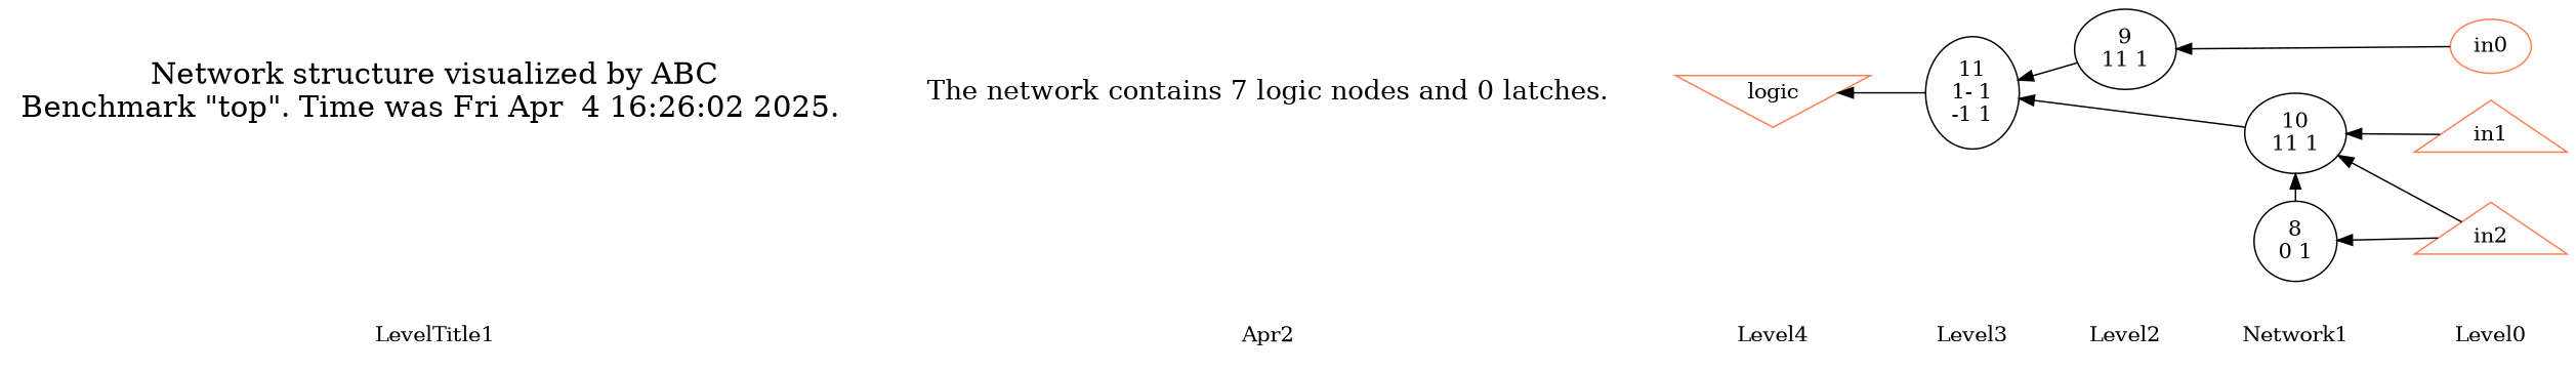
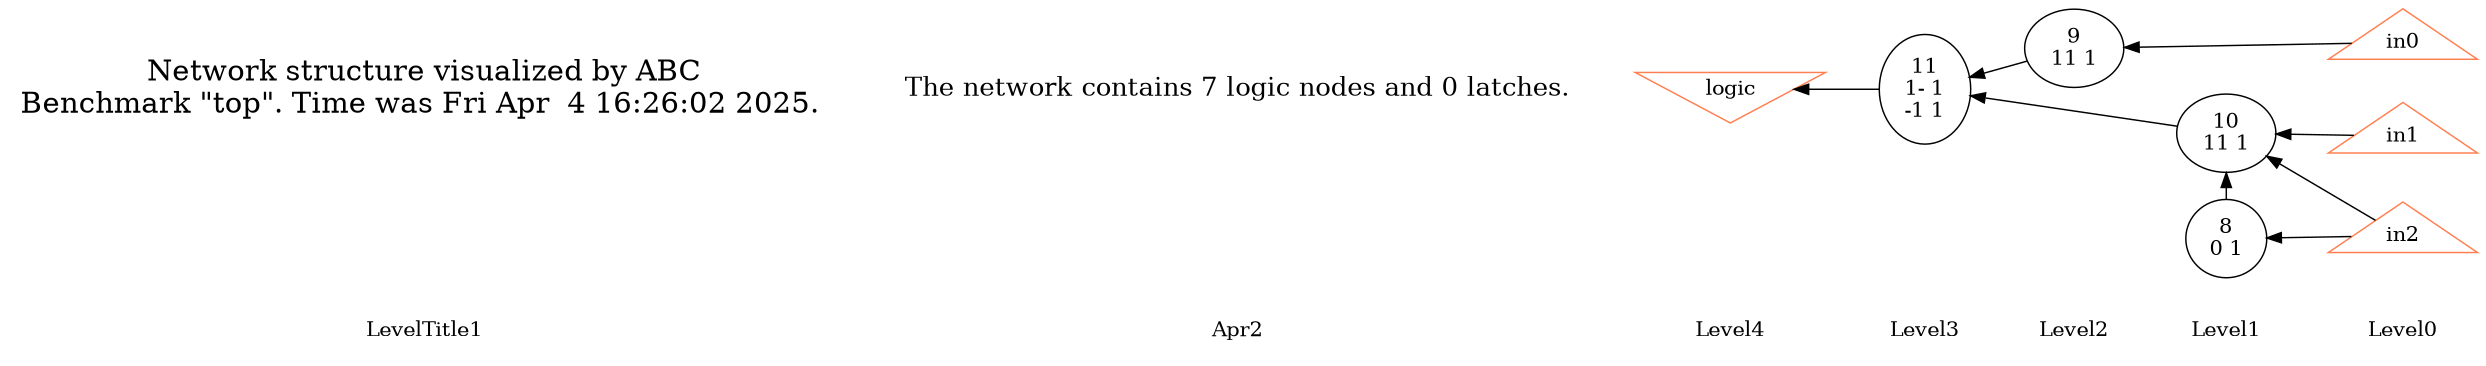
  digraph {
    rankdir=LR
    node [shape=plaintext]
    edge [dir=back style=invis]
    LevelTitle1
    n2 [label=Apr2]
    Level4 [color=coral]
    Level3
    Level2
-   Level1 [label=Network1]
+   Level1
    Level0
    n8 [fontname="Times-Roman" fontsize=20 label="Network structure visualized by ABC\nBenchmark \"top\". Time was Fri Apr  4 16:26:02 2025. "]
    n9 [fontname="Times-Roman" fontsize=18 label="The network contains 7 logic nodes and 0 latches.\n"]
    n10 [color=coral fillcolor=coral label=logic shape=invtriangle]
    n11 [label="11\n1- 1\n-1 1" shape=ellipse]
    n12 [label="9\n11 1" shape=ellipse]
    n13 [label="8\n0 1" shape=ellipse]
    n14 [label="10\n11 1" shape=ellipse]
-   n15 [color=coral fillcolor=coral label=in0 shape=ellipse]
+   n15 [color=coral fillcolor=coral label=in0 shape=triangle]
    n16 [color=coral fillcolor=coral label=in1 shape=triangle]
    n17 [color=coral fillcolor=coral label=in2 shape=triangle]
    subgraph sub_1 {
      LevelTitle1
      n2
      Level4
      Level3
      Level2
      Level1
      Level0
    }
    subgraph sub_2 {
      rank=same
      LevelTitle1
      n8
    }
    subgraph sub_3 {
      rank=same
      n2
      n9
    }
    subgraph sub_4 {
      rank=same
      Level4
      n10
    }
    subgraph sub_5 {
      rank=same
      Level3
      n11
    }
    subgraph sub_6 {
      rank=same
      Level2
      n12
    }
    subgraph sub_7 {
      rank=same
      Level1
      n13
      n14
    }
    subgraph sub_8 {
      rank=same
      Level0
      n15
      n16
      n17
    }
    LevelTitle1 -> n2
    n2 -> Level4
    Level4 -> Level3
    Level3 -> Level2
    Level2 -> Level1
    Level1 -> Level0
    n8 -> n9
    n9 -> n10
    n10 -> n11 [style=solid]
    n11 -> n12 [style=solid]
    n11 -> n14 [style=solid]
    n12 -> n15 [style=solid]
    n13 -> n17 [style=solid]
    n14 -> n13 [style=solid]
    n14 -> n16 [style=solid]
    n14 -> n17 [style=solid]
  }
